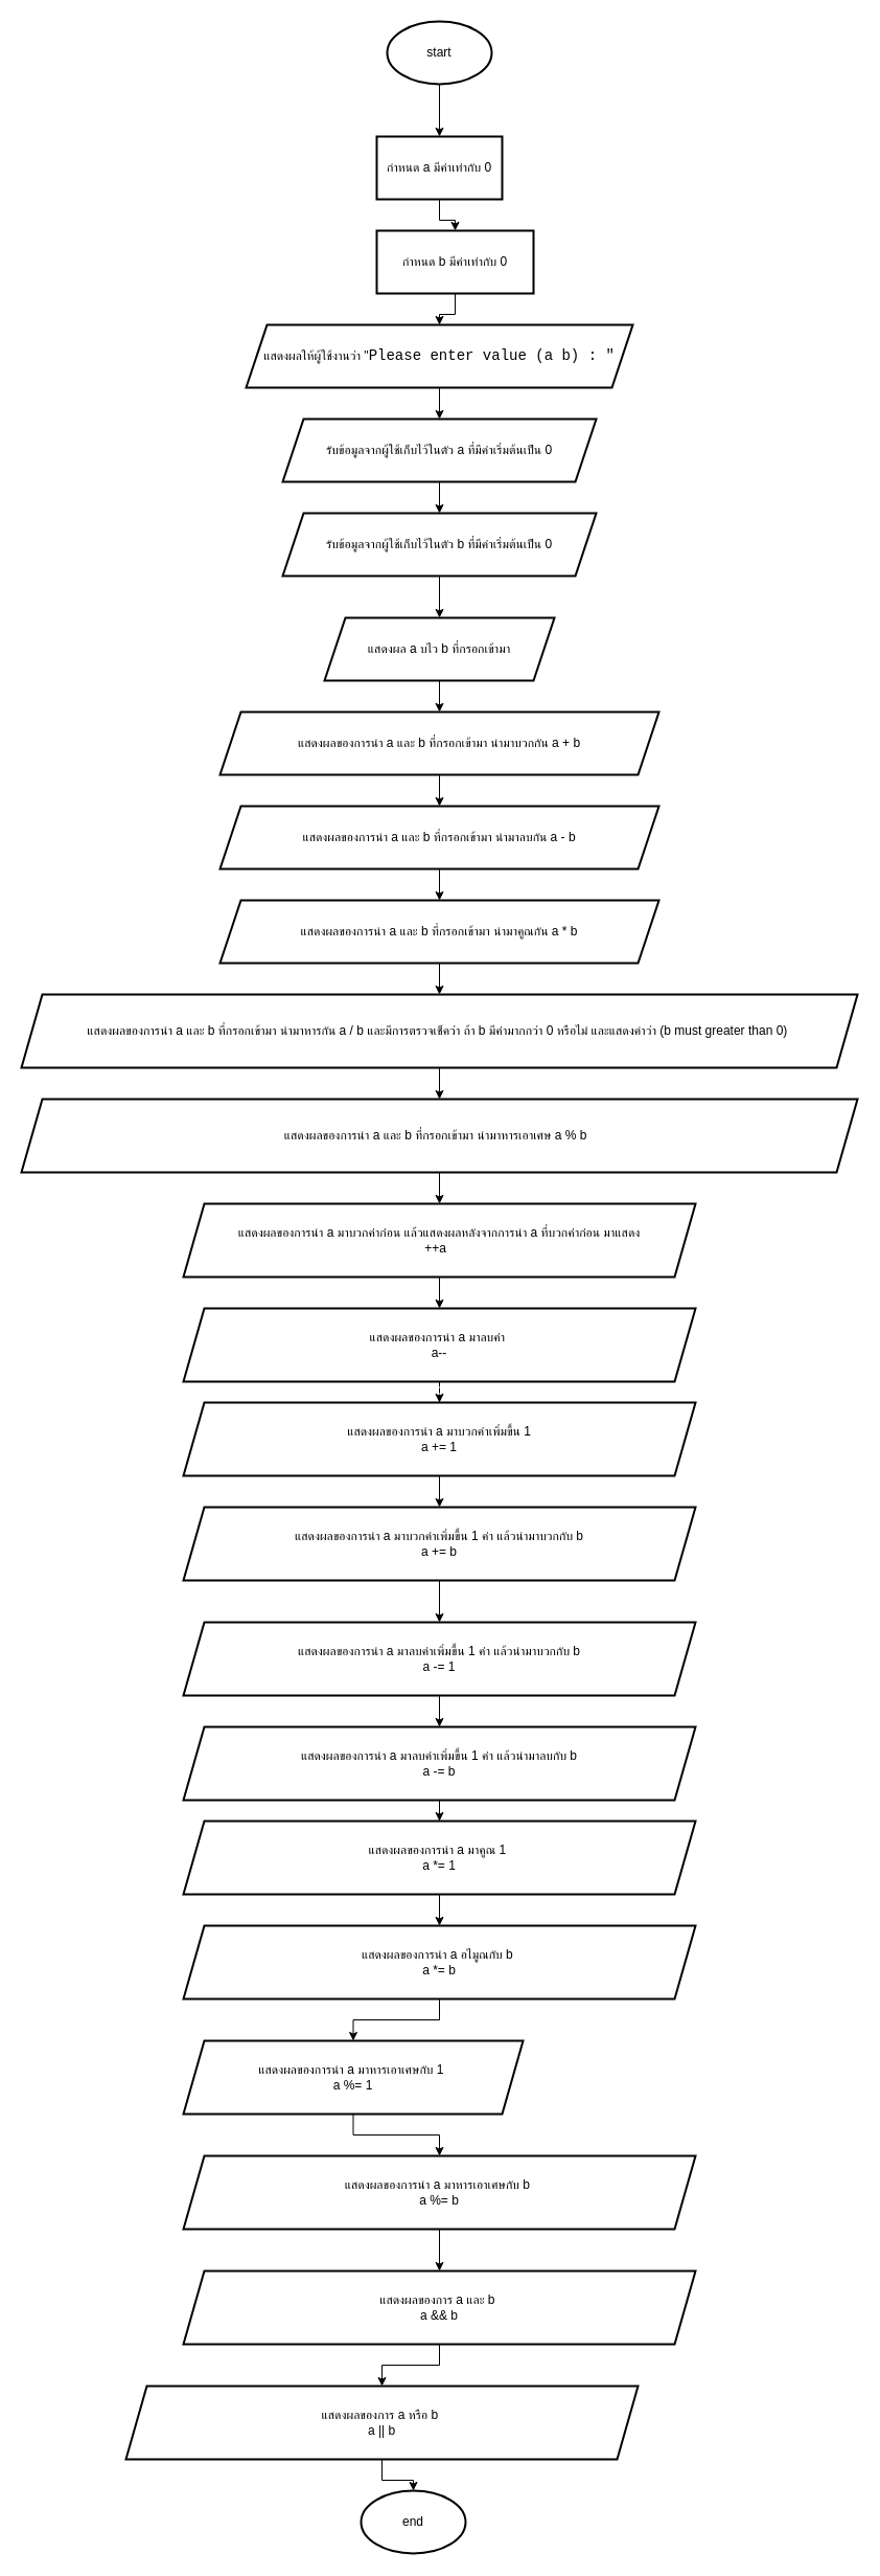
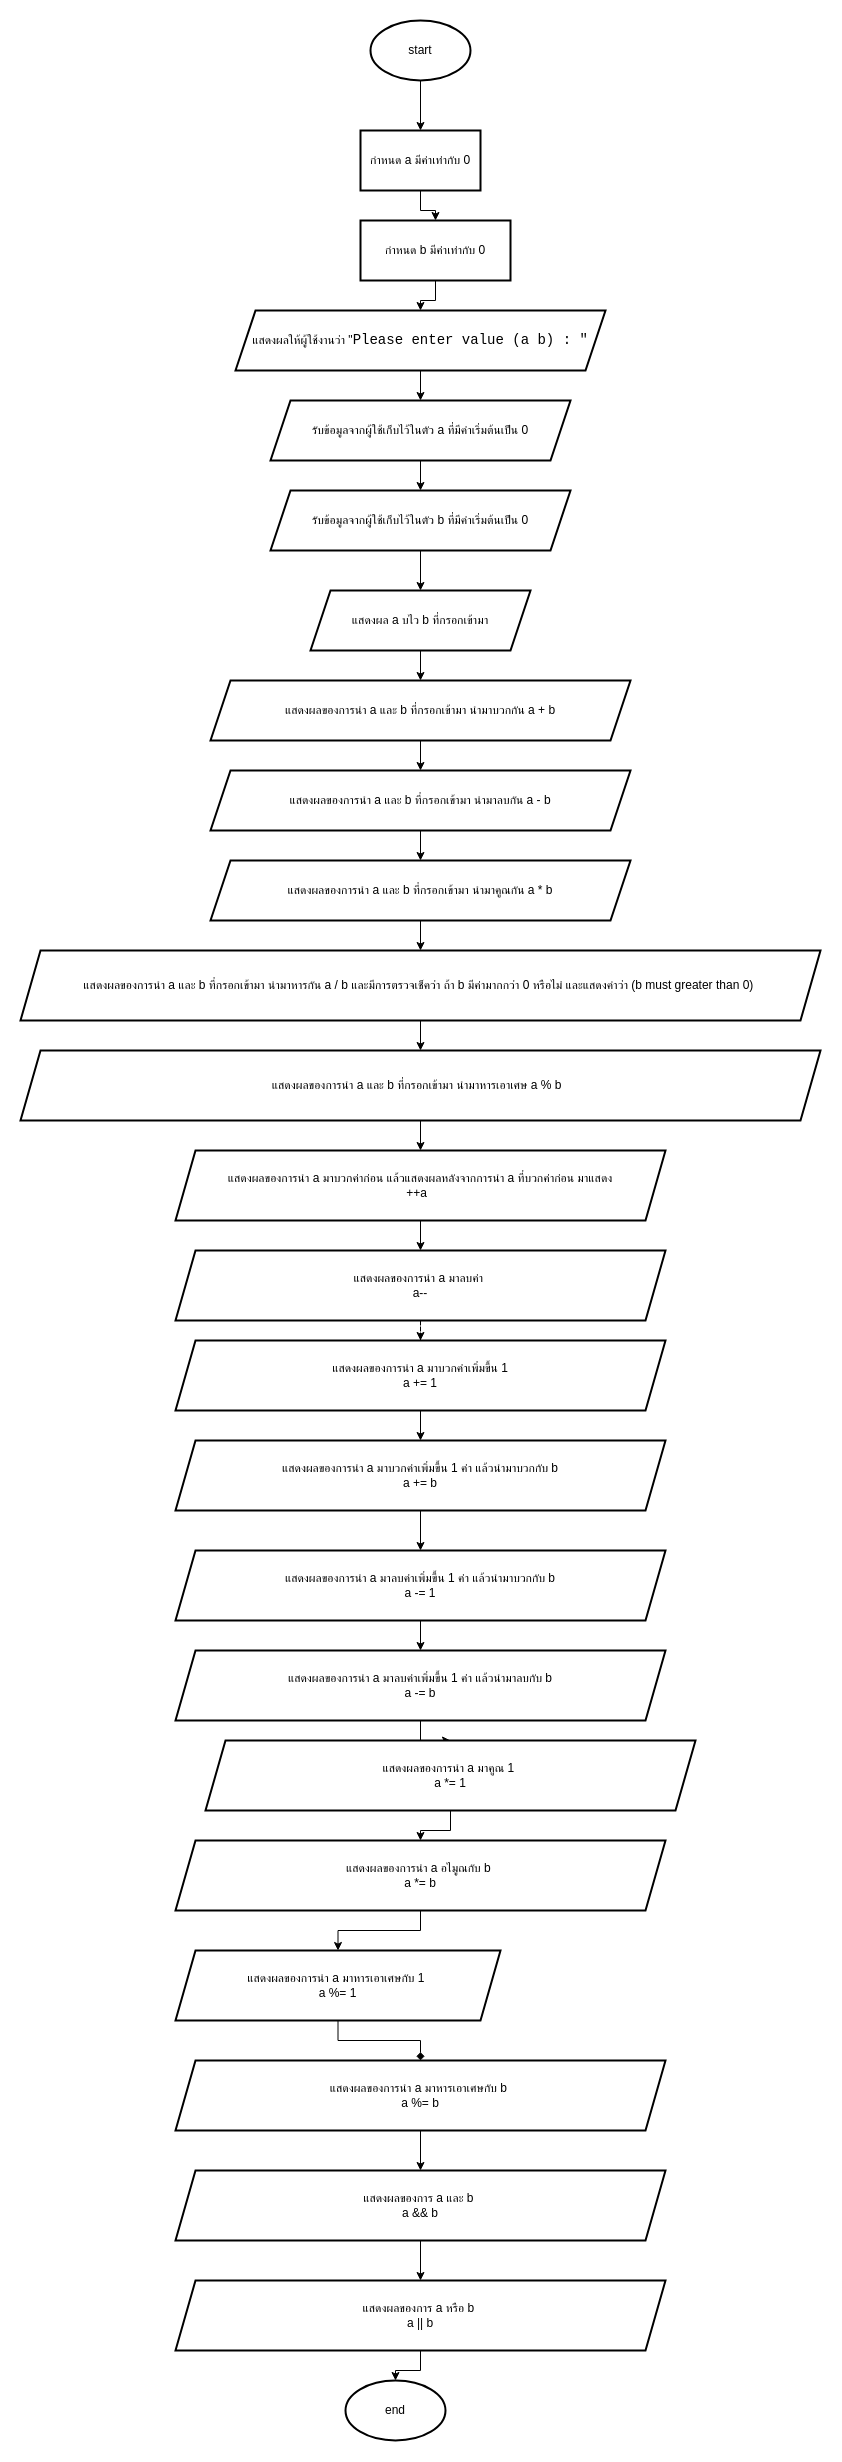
  <mxCell id="0" />
  <mxCell id="1" parent="0" />
  <mxCell id="2" value="" style="edgeStyle=orthogonalEdgeStyle;rounded=0;orthogonalLoop=1;jettySize=auto;html=1;" edge="1" parent="1" source="3" target="5"><mxGeometry relative="1" as="geometry" /></mxCell>
  <mxCell id="3" value="start" style="strokeWidth=2;html=1;shape=mxgraph.flowchart.start_1;whiteSpace=wrap;" vertex="1" parent="1"><mxGeometry x="370" y="20" width="100" height="60" as="geometry" /></mxCell>
  <mxCell id="4" value="" style="edgeStyle=orthogonalEdgeStyle;rounded=0;orthogonalLoop=1;jettySize=auto;html=1;" edge="1" parent="1" source="5" target="7"><mxGeometry relative="1" as="geometry" /></mxCell>
  <mxCell id="5" value="กำหนด a มีค่าเท่ากับ 0" style="whiteSpace=wrap;html=1;strokeWidth=2;" vertex="1" parent="1"><mxGeometry x="360" y="130" width="120" height="60" as="geometry" /></mxCell>
  <mxCell id="6" value="" style="edgeStyle=orthogonalEdgeStyle;rounded=0;orthogonalLoop=1;jettySize=auto;html=1;" edge="1" parent="1" source="7" target="9"><mxGeometry relative="1" as="geometry" /></mxCell>
  <mxCell id="7" value="กำหนด b มีค่าเท่ากับ 0" style="whiteSpace=wrap;html=1;strokeWidth=2;" vertex="1" parent="1"><mxGeometry x="360" y="220" width="150" height="60" as="geometry" /></mxCell>
  <mxCell id="8" value="" style="edgeStyle=orthogonalEdgeStyle;rounded=0;orthogonalLoop=1;jettySize=auto;html=1;" edge="1" parent="1" source="9" target="11"><mxGeometry relative="1" as="geometry" /></mxCell>
  <mxCell id="9" value="แสดงผลให้ผู้ใช้งานว่า &quot;&lt;span style=&quot;font-family: Consolas, &amp;quot;Courier New&amp;quot;, monospace; font-size: 14px; white-space: pre;&quot;&gt;Please enter value (a b) : &quot;&lt;/span&gt;" style="shape=parallelogram;perimeter=parallelogramPerimeter;whiteSpace=wrap;html=1;fixedSize=1;strokeWidth=2;" vertex="1" parent="1"><mxGeometry x="235" y="310" width="370" height="60" as="geometry" /></mxCell>
  <mxCell id="10" value="" style="edgeStyle=orthogonalEdgeStyle;rounded=0;orthogonalLoop=1;jettySize=auto;html=1;" edge="1" parent="1" source="11" target="13"><mxGeometry relative="1" as="geometry" /></mxCell>
  <mxCell id="11" value="รับข้อมูลจากผู้ใช้เก็บไว้ในตัว a ที่มีค่าเริ่มต้นเป็น 0" style="shape=parallelogram;perimeter=parallelogramPerimeter;whiteSpace=wrap;html=1;fixedSize=1;strokeWidth=2;" vertex="1" parent="1"><mxGeometry x="270" y="400" width="300" height="60" as="geometry" /></mxCell>
  <mxCell id="12" value="" style="edgeStyle=orthogonalEdgeStyle;rounded=0;orthogonalLoop=1;jettySize=auto;html=1;" edge="1" parent="1" source="13" target="15"><mxGeometry relative="1" as="geometry" /></mxCell>
  <mxCell id="13" value="รับข้อมูลจากผู้ใช้เก็บไว้ในตัว b ที่มีค่าเริ่มต้นเป็น 0" style="shape=parallelogram;perimeter=parallelogramPerimeter;whiteSpace=wrap;html=1;fixedSize=1;strokeWidth=2;" vertex="1" parent="1"><mxGeometry x="270" y="490" width="300" height="60" as="geometry" /></mxCell>
  <mxCell id="14" value="" style="edgeStyle=orthogonalEdgeStyle;rounded=0;orthogonalLoop=1;jettySize=auto;html=1;" edge="1" parent="1" source="15" target="17"><mxGeometry relative="1" as="geometry" /></mxCell>
  <mxCell id="15" value="แสดงผล a บไว b ที่กรอกเข้ามา" style="shape=parallelogram;perimeter=parallelogramPerimeter;whiteSpace=wrap;html=1;fixedSize=1;strokeWidth=2;" vertex="1" parent="1"><mxGeometry x="310" y="590" width="220" height="60" as="geometry" /></mxCell>
  <mxCell id="16" value="" style="edgeStyle=orthogonalEdgeStyle;rounded=0;orthogonalLoop=1;jettySize=auto;html=1;" edge="1" parent="1" source="17" target="19"><mxGeometry relative="1" as="geometry" /></mxCell>
  <mxCell id="17" value="แสดงผลของการนำ a และ b ที่กรอกเข้ามา นำมาบวกกัน a + b" style="shape=parallelogram;perimeter=parallelogramPerimeter;whiteSpace=wrap;html=1;fixedSize=1;strokeWidth=2;" vertex="1" parent="1"><mxGeometry x="210" y="680" width="420" height="60" as="geometry" /></mxCell>
  <mxCell id="18" value="" style="edgeStyle=orthogonalEdgeStyle;rounded=0;orthogonalLoop=1;jettySize=auto;html=1;" edge="1" parent="1" source="19" target="21"><mxGeometry relative="1" as="geometry" /></mxCell>
  <mxCell id="19" value="แสดงผลของการนำ a และ b ที่กรอกเข้ามา นำมาลบกัน a - b" style="shape=parallelogram;perimeter=parallelogramPerimeter;whiteSpace=wrap;html=1;fixedSize=1;strokeWidth=2;" vertex="1" parent="1"><mxGeometry x="210" y="770" width="420" height="60" as="geometry" /></mxCell>
  <mxCell id="20" value="" style="edgeStyle=orthogonalEdgeStyle;rounded=0;orthogonalLoop=1;jettySize=auto;html=1;" edge="1" parent="1" source="21" target="23"><mxGeometry relative="1" as="geometry" /></mxCell>
  <mxCell id="21" value="แสดงผลของการนำ a และ b ที่กรอกเข้ามา นำมาคูณกัน a * b" style="shape=parallelogram;perimeter=parallelogramPerimeter;whiteSpace=wrap;html=1;fixedSize=1;strokeWidth=2;" vertex="1" parent="1"><mxGeometry x="210" y="860" width="420" height="60" as="geometry" /></mxCell>
  <mxCell id="22" value="" style="edgeStyle=orthogonalEdgeStyle;rounded=0;orthogonalLoop=1;jettySize=auto;html=1;" edge="1" parent="1" source="23" target="25"><mxGeometry relative="1" as="geometry" /></mxCell>
  <mxCell id="23" value="แสดงผลของการนำ a และ b ที่กรอกเข้ามา นำมาหารกัน a / b และมีการตรวจเช็คว่า ถ้า b มีค่ามากกว่า 0 หรือไม่ และแสดงคำว่า (b must greater than 0)&amp;nbsp;" style="shape=parallelogram;perimeter=parallelogramPerimeter;whiteSpace=wrap;html=1;fixedSize=1;strokeWidth=2;" vertex="1" parent="1"><mxGeometry x="20" y="950" width="800" height="70" as="geometry" /></mxCell>
  <mxCell id="24" value="" style="edgeStyle=orthogonalEdgeStyle;rounded=0;orthogonalLoop=1;jettySize=auto;html=1;" edge="1" parent="1" source="25" target="27"><mxGeometry relative="1" as="geometry" /></mxCell>
  <mxCell id="25" value="แสดงผลของการนำ a และ b ที่กรอกเข้ามา นำมาหารเอาเศษ a % b&amp;nbsp;&amp;nbsp;" style="shape=parallelogram;perimeter=parallelogramPerimeter;whiteSpace=wrap;html=1;fixedSize=1;strokeWidth=2;" vertex="1" parent="1"><mxGeometry x="20" y="1050" width="800" height="70" as="geometry" /></mxCell>
  <mxCell id="26" value="" style="edgeStyle=orthogonalEdgeStyle;rounded=0;orthogonalLoop=1;jettySize=auto;html=1;" edge="1" parent="1" source="27" target="29"><mxGeometry relative="1" as="geometry" /></mxCell>
  <mxCell id="27" value="แสดงผลของการนำ a มาบวกค่าก่อน แล้วแสดงผลหลังจากการนำ a ที่บวกค่าก่อน มาแสดง&lt;div&gt;++a&amp;nbsp;&amp;nbsp;&lt;/div&gt;" style="shape=parallelogram;perimeter=parallelogramPerimeter;whiteSpace=wrap;html=1;fixedSize=1;strokeWidth=2;" vertex="1" parent="1"><mxGeometry x="175" y="1150" width="490" height="70" as="geometry" /></mxCell>
  <mxCell id="28" value="" style="edgeStyle=orthogonalEdgeStyle;rounded=0;orthogonalLoop=1;jettySize=auto;html=1;dashed=1;" edge="1" parent="1" source="29" target="31"><mxGeometry relative="1" as="geometry" /></mxCell>
  <mxCell id="29" value="แสดงผลของการนำ a มาลบค่า&amp;nbsp;&lt;div&gt;a--&lt;/div&gt;" style="shape=parallelogram;perimeter=parallelogramPerimeter;whiteSpace=wrap;html=1;fixedSize=1;strokeWidth=2;" vertex="1" parent="1"><mxGeometry x="175" y="1250" width="490" height="70" as="geometry" /></mxCell>
  <mxCell id="30" value="" style="edgeStyle=orthogonalEdgeStyle;rounded=0;orthogonalLoop=1;jettySize=auto;html=1;" edge="1" parent="1" source="31" target="33"><mxGeometry relative="1" as="geometry" /></mxCell>
  <mxCell id="31" value="แสดงผลของการนำ a มาบวกค่าเพิ่มขึ้น 1&lt;div&gt;a += 1&lt;/div&gt;" style="shape=parallelogram;perimeter=parallelogramPerimeter;whiteSpace=wrap;html=1;fixedSize=1;strokeWidth=2;" vertex="1" parent="1"><mxGeometry x="175" y="1340" width="490" height="70" as="geometry" /></mxCell>
  <mxCell id="32" value="" style="edgeStyle=orthogonalEdgeStyle;rounded=0;orthogonalLoop=1;jettySize=auto;html=1;" edge="1" parent="1" source="33" target="35"><mxGeometry relative="1" as="geometry" /></mxCell>
  <mxCell id="33" value="แสดงผลของการนำ a มาบวกค่าเพิ่มขึ้น 1 ค่า แล้วนำมาบวกกับ b&lt;div&gt;a += b&lt;/div&gt;" style="shape=parallelogram;perimeter=parallelogramPerimeter;whiteSpace=wrap;html=1;fixedSize=1;strokeWidth=2;" vertex="1" parent="1"><mxGeometry x="175" y="1440" width="490" height="70" as="geometry" /></mxCell>
  <mxCell id="34" value="" style="edgeStyle=orthogonalEdgeStyle;rounded=0;orthogonalLoop=1;jettySize=auto;html=1;" edge="1" parent="1" source="35" target="37"><mxGeometry relative="1" as="geometry" /></mxCell>
  <mxCell id="35" value="แสดงผลของการนำ a มาลบค่าเพิ่มขึ้น 1 ค่า แล้วนำมาบวกกับ b&lt;div&gt;a -= 1&lt;/div&gt;" style="shape=parallelogram;perimeter=parallelogramPerimeter;whiteSpace=wrap;html=1;fixedSize=1;strokeWidth=2;" vertex="1" parent="1"><mxGeometry x="175" y="1550" width="490" height="70" as="geometry" /></mxCell>
  <mxCell id="36" value="" style="edgeStyle=orthogonalEdgeStyle;rounded=0;orthogonalLoop=1;jettySize=auto;html=1;" edge="1" parent="1" source="37" target="39"><mxGeometry relative="1" as="geometry" /></mxCell>
  <mxCell id="37" value="แสดงผลของการนำ a มาลบค่าเพิ่มขึ้น 1 ค่า แล้วนำมาลบกับ b&lt;div&gt;a -= b&lt;/div&gt;" style="shape=parallelogram;perimeter=parallelogramPerimeter;whiteSpace=wrap;html=1;fixedSize=1;strokeWidth=2;" vertex="1" parent="1"><mxGeometry x="175" y="1650" width="490" height="70" as="geometry" /></mxCell>
  <mxCell id="38" value="" style="edgeStyle=orthogonalEdgeStyle;rounded=0;orthogonalLoop=1;jettySize=auto;html=1;" edge="1" parent="1" source="39" target="41"><mxGeometry relative="1" as="geometry" /></mxCell>
- <mxCell id="39" value="แสดงผลของการนำ a มาคูณ 1&amp;nbsp;&lt;div&gt;a *= 1&lt;/div&gt;" style="shape=parallelogram;perimeter=parallelogramPerimeter;whiteSpace=wrap;html=1;fixedSize=1;strokeWidth=2;" vertex="1" parent="1"><mxGeometry x="175" y="1740" width="490" height="70" as="geometry" /></mxCell>
+ <mxCell id="39" value="แสดงผลของการนำ a มาคูณ 1&amp;nbsp;&lt;div&gt;a *= 1&lt;/div&gt;" style="shape=parallelogram;perimeter=parallelogramPerimeter;whiteSpace=wrap;html=1;fixedSize=1;strokeWidth=2;" vertex="1" parent="1"><mxGeometry x="205" y="1740" width="490" height="70" as="geometry" /></mxCell>
  <mxCell id="40" value="" style="edgeStyle=orthogonalEdgeStyle;rounded=0;orthogonalLoop=1;jettySize=auto;html=1;" edge="1" parent="1" source="41" target="43"><mxGeometry relative="1" as="geometry" /></mxCell>
  <mxCell id="41" value="แสดงผลของการนำ a อไมูณกับ b&amp;nbsp;&lt;div&gt;a *= b&lt;/div&gt;" style="shape=parallelogram;perimeter=parallelogramPerimeter;whiteSpace=wrap;html=1;fixedSize=1;strokeWidth=2;" vertex="1" parent="1"><mxGeometry x="175" y="1840" width="490" height="70" as="geometry" /></mxCell>
- <mxCell id="42" value="" style="edgeStyle=orthogonalEdgeStyle;rounded=0;orthogonalLoop=1;jettySize=auto;html=1;" edge="1" parent="1" source="43" target="45"><mxGeometry relative="1" as="geometry" /></mxCell>
+ <mxCell id="42" value="" style="edgeStyle=orthogonalEdgeStyle;rounded=0;orthogonalLoop=1;jettySize=auto;html=1;endArrow=diamond;" edge="1" parent="1" source="43" target="45"><mxGeometry relative="1" as="geometry" /></mxCell>
  <mxCell id="43" value="แสดงผลของการนำ a มาหารเอาเศษกับ 1&amp;nbsp;&lt;div&gt;a %= 1&lt;/div&gt;" style="shape=parallelogram;perimeter=parallelogramPerimeter;whiteSpace=wrap;html=1;fixedSize=1;strokeWidth=2;" vertex="1" parent="1"><mxGeometry x="175" y="1950" width="325" height="70" as="geometry" /></mxCell>
  <mxCell id="44" value="" style="edgeStyle=orthogonalEdgeStyle;rounded=0;orthogonalLoop=1;jettySize=auto;html=1;" edge="1" parent="1" source="45" target="47"><mxGeometry relative="1" as="geometry" /></mxCell>
  <mxCell id="45" value="แสดงผลของการนำ a มาหารเอาเศษกับ b&amp;nbsp;&lt;div&gt;a %= b&lt;/div&gt;" style="shape=parallelogram;perimeter=parallelogramPerimeter;whiteSpace=wrap;html=1;fixedSize=1;strokeWidth=2;" vertex="1" parent="1"><mxGeometry x="175" y="2060" width="490" height="70" as="geometry" /></mxCell>
  <mxCell id="46" value="" style="edgeStyle=orthogonalEdgeStyle;rounded=0;orthogonalLoop=1;jettySize=auto;html=1;" edge="1" parent="1" source="47" target="49"><mxGeometry relative="1" as="geometry" /></mxCell>
  <mxCell id="47" value="แสดงผลของการ a และ b&amp;nbsp;&lt;div&gt;a &amp;amp;&amp;amp; b&lt;/div&gt;" style="shape=parallelogram;perimeter=parallelogramPerimeter;whiteSpace=wrap;html=1;fixedSize=1;strokeWidth=2;" vertex="1" parent="1"><mxGeometry x="175" y="2170" width="490" height="70" as="geometry" /></mxCell>
  <mxCell id="48" value="" style="edgeStyle=orthogonalEdgeStyle;rounded=0;orthogonalLoop=1;jettySize=auto;html=1;" edge="1" parent="1" source="49" target="50"><mxGeometry relative="1" as="geometry" /></mxCell>
- <mxCell id="49" value="แสดงผลของการ a หรือ b&amp;nbsp;&lt;div&gt;a || b&lt;/div&gt;" style="shape=parallelogram;perimeter=parallelogramPerimeter;whiteSpace=wrap;html=1;fixedSize=1;strokeWidth=2;" vertex="1" parent="1"><mxGeometry x="120" y="2280" width="490" height="70" as="geometry" /></mxCell>
+ <mxCell id="49" value="แสดงผลของการ a หรือ b&amp;nbsp;&lt;div&gt;a || b&lt;/div&gt;" style="shape=parallelogram;perimeter=parallelogramPerimeter;whiteSpace=wrap;html=1;fixedSize=1;strokeWidth=2;" vertex="1" parent="1"><mxGeometry x="175" y="2280" width="490" height="70" as="geometry" /></mxCell>
  <mxCell id="50" value="end" style="strokeWidth=2;html=1;shape=mxgraph.flowchart.start_1;whiteSpace=wrap;" vertex="1" parent="1"><mxGeometry x="345" y="2380" width="100" height="60" as="geometry" /></mxCell>
